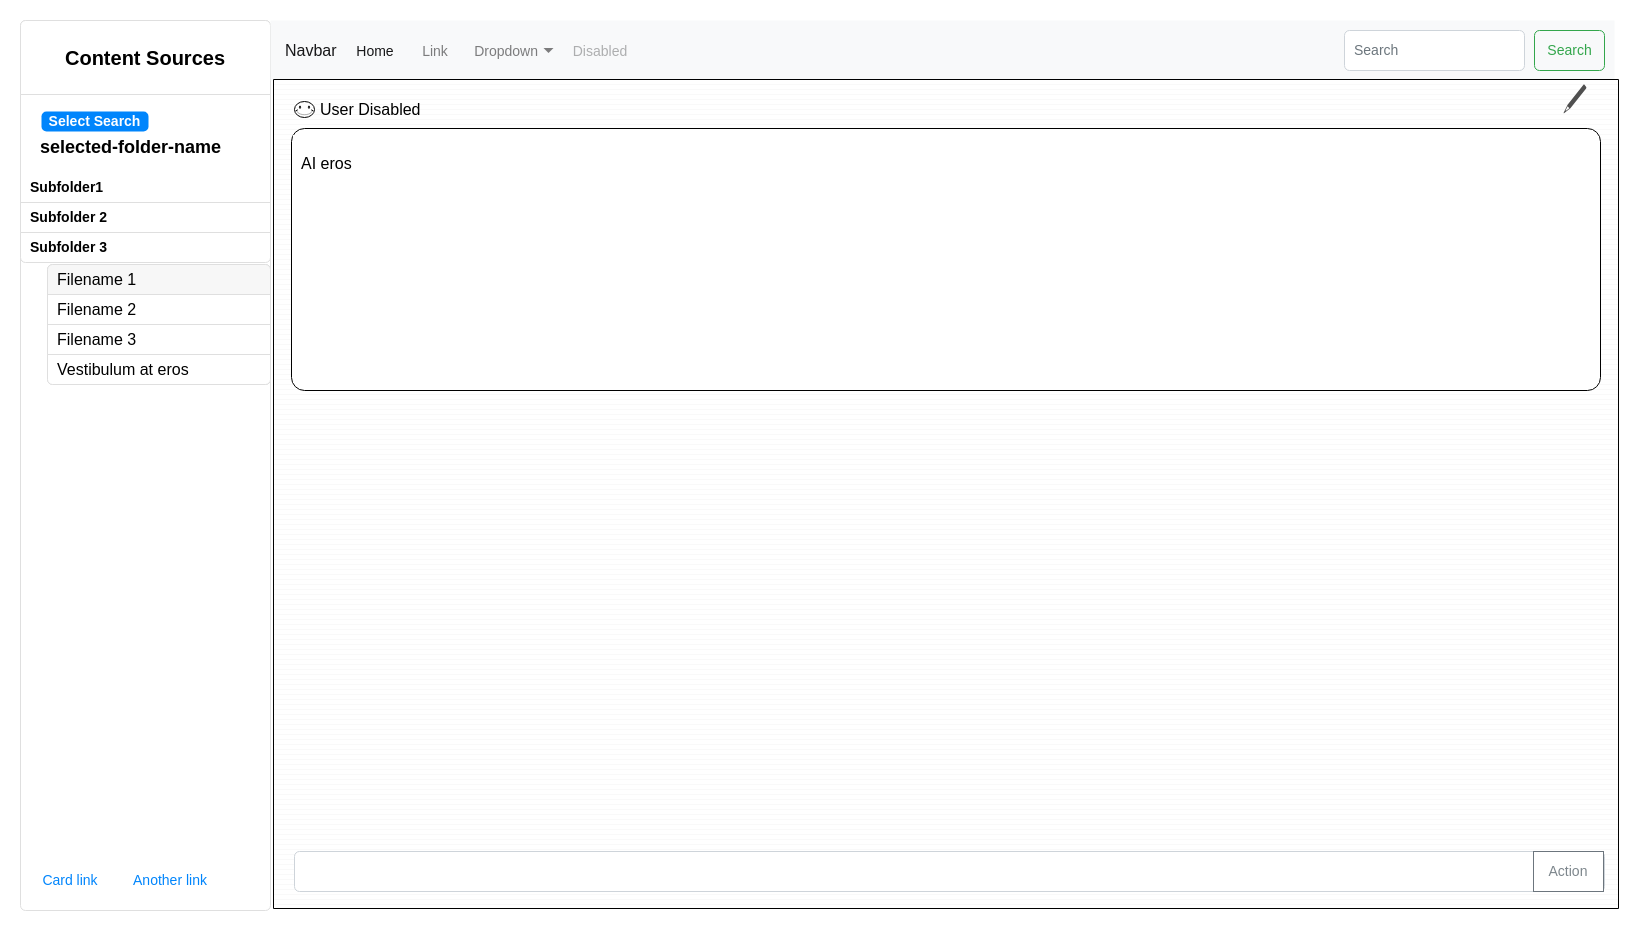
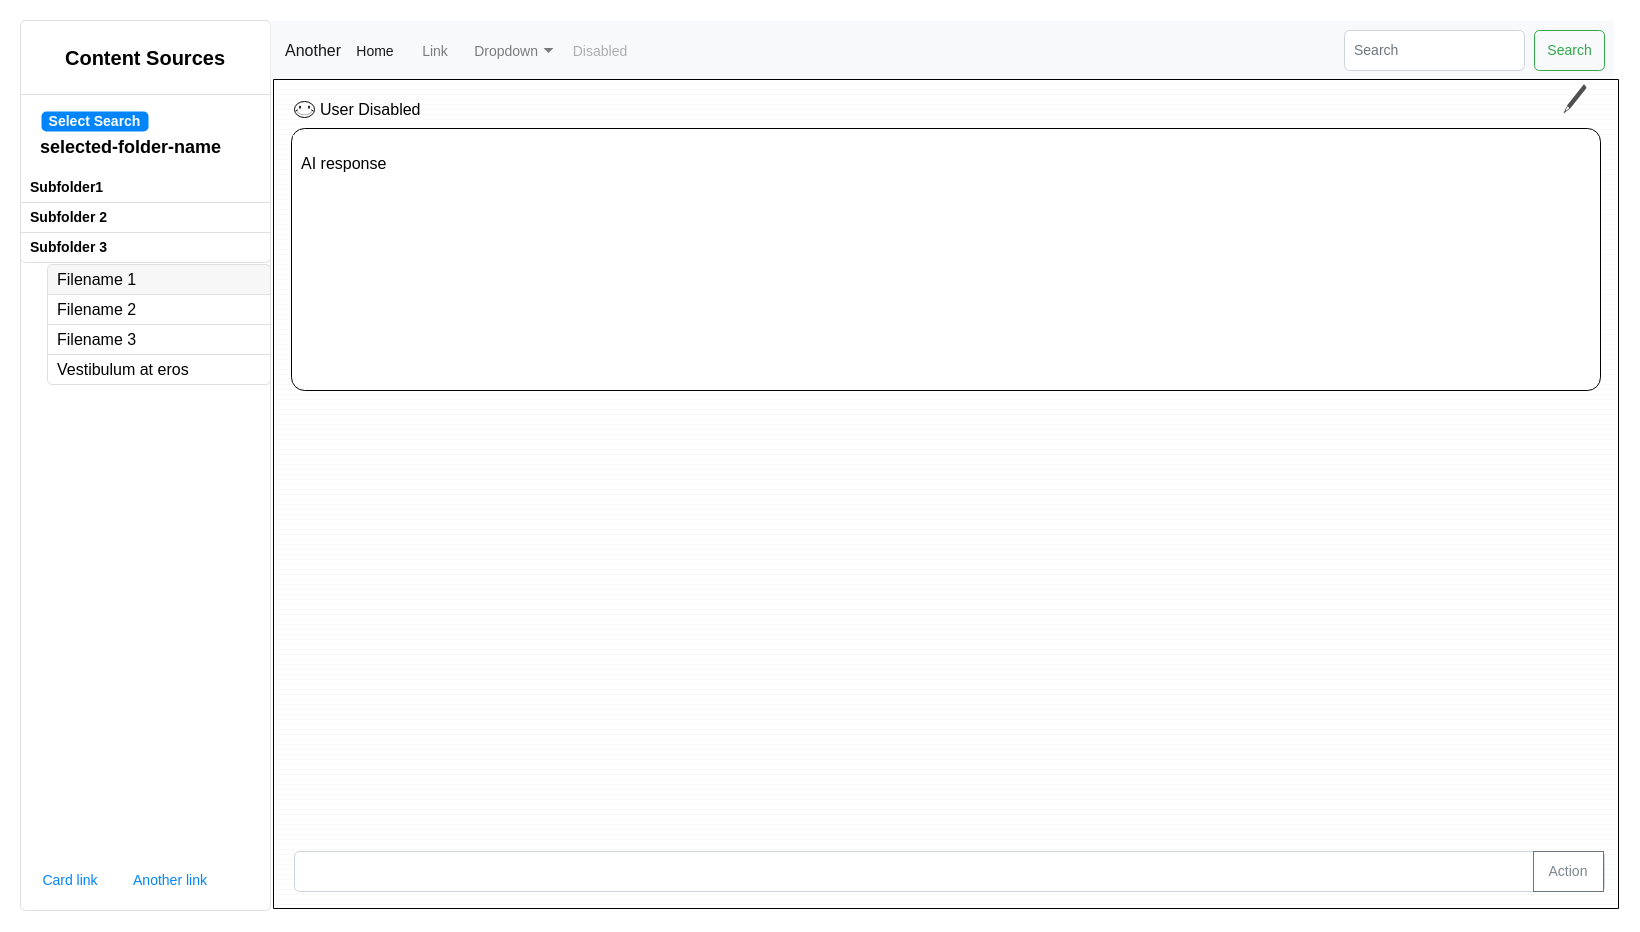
  <mxCell id="0" />
  <mxCell id="1" parent="0" />
  <mxCell id="2" value="" style="html=1;shadow=0;dashed=0;shape=mxgraph.bootstrap.rrect;rSize=5;strokeColor=#DFDFDF;html=1;whiteSpace=wrap;fillColor=#ffffff;fontColor=#000000;verticalAlign=bottom;align=left;spacing=20;spacingBottom=130;fontSize=14;" parent="1" vertex="1"><mxGeometry y="20" width="250" height="890" as="geometry" x="20" /></mxCell>
  <mxCell id="3" value="Content Sources" style="html=1;shadow=0;dashed=0;shape=mxgraph.bootstrap.topButton;rSize=5;perimeter=none;whiteSpace=wrap;fillColor=#FFFFFF;strokeColor=#DFDFDF;fontColor=#000000;resizeWidth=1;fontSize=20;fontStyle=1" parent="2" vertex="1"><mxGeometry width="250" height="74" relative="1" as="geometry" /></mxCell>
  <mxCell id="4" value="&lt;b&gt;&lt;font style=&quot;font-size: 20px&quot;&gt;&lt;br&gt;&lt;/font&gt;&lt;/b&gt;&lt;font style=&quot;font-size: 18px;&quot;&gt;&lt;b&gt;selected-folder-name&lt;br&gt;&lt;br&gt;&lt;br&gt;&lt;/b&gt;&lt;/font&gt;" style="perimeter=none;html=1;whiteSpace=wrap;fillColor=none;strokeColor=none;resizeWidth=1;verticalAlign=top;align=left;spacing=20;spacingTop=-10;fontSize=14;" parent="2" vertex="1"><mxGeometry width="250" height="76" relative="1" as="geometry"><mxPoint y="78" as="offset" /></mxGeometry></mxCell>
  <mxCell id="5" value="&lt;b&gt;Subfolder1&lt;/b&gt;" style="html=1;shadow=0;dashed=0;strokeColor=none;fontSize=14;fillColor=none;perimeter=none;whiteSpace=wrap;resizeWidth=1;align=left;spacing=10;" parent="2" vertex="1"><mxGeometry width="250" height="30" relative="1" as="geometry"><mxPoint y="152" as="offset" /></mxGeometry></mxCell>
  <mxCell id="6" value="&lt;b&gt;Subfolder 2&lt;/b&gt;" style="strokeColor=inherit;fillColor=inherit;gradientColor=inherit;fontColor=inherit;html=1;shadow=0;dashed=0;perimeter=none;fontSize=14;whiteSpace=wrap;resizeWidth=1;align=left;spacing=10;" parent="2" vertex="1"><mxGeometry width="250" height="30" relative="1" as="geometry"><mxPoint y="182" as="offset" /></mxGeometry></mxCell>
  <mxCell id="7" value="&lt;b&gt;Subfolder 3&lt;/b&gt;" style="strokeColor=inherit;fillColor=inherit;gradientColor=inherit;fontColor=inherit;html=1;shadow=0;dashed=0;shape=mxgraph.bootstrap.bottomButton;rSize=5;perimeter=none;fontSize=14;whiteSpace=wrap;resizeWidth=1;resizeHeight=0;align=left;spacing=10;" parent="2" vertex="1"><mxGeometry width="250" height="30" relative="1" as="geometry"><mxPoint y="212" as="offset" /></mxGeometry></mxCell>
  <mxCell id="8" value="Card link" style="html=1;shadow=0;dashed=0;shape=mxgraph.bootstrap.rrect;rSize=5;perimeter=none;whiteSpace=wrap;fillColor=none;strokeColor=none;fontColor=#0085FC;resizeWidth=1;fontSize=14;align=center;" parent="2" vertex="1"><mxGeometry y="1" width="80" height="40" relative="1" as="geometry"><mxPoint x="10" y="-50" as="offset" /></mxGeometry></mxCell>
  <mxCell id="9" value="Another link" style="html=1;shadow=0;dashed=0;shape=mxgraph.bootstrap.rrect;rSize=5;perimeter=none;whiteSpace=wrap;fillColor=none;strokeColor=none;fontColor=#0085FC;resizeWidth=1;fontSize=14;align=center;" parent="2" vertex="1"><mxGeometry y="1" width="100" height="40" relative="1" as="geometry"><mxPoint x="100" y="-50" as="offset" /></mxGeometry></mxCell>
  <mxCell id="10" value="Select Search" style="html=1;shadow=0;dashed=0;shape=mxgraph.bootstrap.rrect;rSize=5;strokeColor=none;strokeWidth=1;fillColor=#0085FC;fontColor=#FFFFFF;whiteSpace=wrap;align=center;verticalAlign=middle;spacingLeft=0;fontStyle=1;fontSize=14;spacing=5;" parent="2" vertex="1"><mxGeometry x="21" y="91" width="107" height="20" as="geometry" /></mxCell>
  <mxCell id="11" value="" style="html=1;shadow=0;dashed=0;shape=mxgraph.bootstrap.rrect;rSize=5;strokeColor=#DFDFDF;html=1;whiteSpace=wrap;fillColor=#FFFFFF;fontColor=#000000;fontSize=16;" parent="2" vertex="1"><mxGeometry x="27" y="244" width="223" height="120" as="geometry" /></mxCell>
  <mxCell id="12" value="Filename 1" style="html=1;shadow=0;dashed=0;shape=mxgraph.bootstrap.topButton;strokeColor=inherit;fillColor=#F7F7F7;rSize=5;perimeter=none;whiteSpace=wrap;resizeWidth=1;align=left;spacing=10;fontSize=16;" parent="11" vertex="1"><mxGeometry width="223" height="30" relative="1" as="geometry" /></mxCell>
  <mxCell id="13" value="Filename 2" style="strokeColor=inherit;fillColor=inherit;gradientColor=inherit;fontColor=inherit;html=1;shadow=0;dashed=0;perimeter=none;whiteSpace=wrap;resizeWidth=1;align=left;spacing=10;fontSize=16;" parent="11" vertex="1"><mxGeometry width="223" height="30" relative="1" as="geometry"><mxPoint y="30" as="offset" /></mxGeometry></mxCell>
  <mxCell id="14" value="Filename 3" style="strokeColor=inherit;fillColor=inherit;gradientColor=inherit;fontColor=inherit;html=1;shadow=0;dashed=0;perimeter=none;whiteSpace=wrap;resizeWidth=1;align=left;spacing=10;fontSize=16;" parent="11" vertex="1"><mxGeometry width="223" height="30" relative="1" as="geometry"><mxPoint y="60" as="offset" /></mxGeometry></mxCell>
  <mxCell id="15" value="Vestibulum at eros" style="strokeColor=inherit;fillColor=inherit;gradientColor=inherit;fontColor=inherit;html=1;shadow=0;dashed=0;shape=mxgraph.bootstrap.bottomButton;rSize=5;perimeter=none;whiteSpace=wrap;resizeWidth=1;resizeHeight=0;align=left;spacing=10;fontSize=16;" parent="11" vertex="1"><mxGeometry y="1" width="223" height="30" relative="1" as="geometry"><mxPoint y="-30" as="offset" /></mxGeometry></mxCell>
- <mxCell id="16" value="Navbar" style="html=1;shadow=0;dashed=0;fillColor=#F8F9FA;strokeColor=none;fontSize=16;fontColor=#181819;align=left;spacing=15;" parent="1" vertex="1"><mxGeometry x="270" y="20" width="1344" height="60" as="geometry" /></mxCell>
+ <mxCell id="16" value="Another" style="html=1;shadow=0;dashed=0;fillColor=#F8F9FA;strokeColor=none;fontSize=16;fontColor=#181819;align=left;spacing=15;" parent="1" vertex="1"><mxGeometry x="270" y="20" width="1344" height="60" as="geometry" /></mxCell>
  <mxCell id="17" value="Home" style="fillColor=none;strokeColor=none;fontSize=14;fontColor=#181819;align=center;" parent="16" vertex="1"><mxGeometry width="70" height="40" relative="1" as="geometry"><mxPoint x="70" y="10" as="offset" /></mxGeometry></mxCell>
  <mxCell id="18" value="Link" style="fillColor=none;strokeColor=none;fontSize=14;fontColor=#7C7C7D;align=center;" parent="16" vertex="1"><mxGeometry width="50" height="40" relative="1" as="geometry"><mxPoint x="140" y="10" as="offset" /></mxGeometry></mxCell>
  <mxCell id="19" value="Dropdown" style="fillColor=none;strokeColor=none;fontSize=14;fontColor=#7C7C7D;align=right;spacingRight=20;" parent="16" vertex="1"><mxGeometry width="100" height="40" relative="1" as="geometry"><mxPoint x="190" y="10" as="offset" /></mxGeometry></mxCell>
  <mxCell id="20" value="" style="shape=triangle;direction=south;fillColor=#7C7C7D;strokeColor=none;perimeter=none;fontSize=16;" parent="19" vertex="1"><mxGeometry x="1" y="0.5" width="10" height="5" relative="1" as="geometry"><mxPoint x="-17" y="-2.5" as="offset" /></mxGeometry></mxCell>
  <mxCell id="21" value="Disabled" style="fillColor=none;strokeColor=none;fontSize=14;fontColor=#ADAEAF;align=center;" parent="16" vertex="1"><mxGeometry width="80" height="40" relative="1" as="geometry"><mxPoint x="290" y="10" as="offset" /></mxGeometry></mxCell>
  <mxCell id="22" value="Search" style="html=1;shadow=0;dashed=0;shape=mxgraph.bootstrap.rrect;rSize=5;fontSize=14;fontColor=#33A64C;strokeColor=#33A64C;fillColor=none;" parent="16" vertex="1"><mxGeometry x="1" width="70" height="40" relative="1" as="geometry"><mxPoint x="-80" y="10" as="offset" /></mxGeometry></mxCell>
  <mxCell id="23" value="Search" style="html=1;shadow=0;dashed=0;shape=mxgraph.bootstrap.rrect;rSize=5;fontSize=14;fontColor=#6C767D;strokeColor=#CED4DA;fillColor=#ffffff;align=left;spacing=10;" parent="16" vertex="1"><mxGeometry x="1" width="180" height="40" relative="1" as="geometry"><mxPoint x="-270" y="10" as="offset" /></mxGeometry></mxCell>
  <mxCell id="24" value="" style="verticalLabelPosition=bottom;verticalAlign=top;html=1;shape=mxgraph.basic.patternFillRect;fillStyle=hor;step=5;fillStrokeWidth=0.2;fillStrokeColor=#dddddd;fontSize=16;" parent="1" vertex="1"><mxGeometry x="273" y="79" width="1345" height="829" as="geometry" /></mxCell>
  <mxCell id="25" value="User Disabled" style="text;strokeColor=none;fillColor=none;html=1;align=left;verticalAlign=middle;whiteSpace=wrap;rounded=0;fontSize=16;" parent="1" vertex="1"><mxGeometry x="318" y="94" width="969" height="30" as="geometry" /></mxCell>
  <mxCell id="26" value="" style="verticalLabelPosition=bottom;verticalAlign=top;html=1;shape=mxgraph.basic.smiley;fontSize=16;" parent="1" vertex="1"><mxGeometry x="294" y="101" width="20" height="16" as="geometry" /></mxCell>
- <mxCell id="27" value="&lt;br&gt;&amp;nbsp; AI eros" style="rounded=1;whiteSpace=wrap;html=1;labelBackgroundColor=#FFFFFF;labelBorderColor=none;fontColor=#000000;fillColor=#FFFFFF;fontSize=16;align=left;verticalAlign=top;arcSize=5;" parent="1" vertex="1"><mxGeometry x="291" y="128" width="1309" height="262" as="geometry" /></mxCell>
+ <mxCell id="27" value="&lt;br&gt;&amp;nbsp; AI response" style="rounded=1;whiteSpace=wrap;html=1;labelBackgroundColor=#FFFFFF;labelBorderColor=none;fontColor=#000000;fillColor=#FFFFFF;fontSize=16;align=left;verticalAlign=top;arcSize=5;" parent="1" vertex="1"><mxGeometry x="291" y="128" width="1309" height="262" as="geometry" /></mxCell>
  <mxCell id="28" value="" style="sketch=0;pointerEvents=1;shadow=0;dashed=0;html=1;strokeColor=none;fillColor=#505050;labelPosition=center;verticalLabelPosition=bottom;verticalAlign=top;outlineConnect=0;align=center;shape=mxgraph.office.concepts.writing_pencil;fontSize=16;" parent="1" vertex="1"><mxGeometry x="1563" y="84" width="23" height="29" as="geometry" /></mxCell>
  <mxCell id="29" value="" style="html=1;shadow=0;dashed=0;shape=mxgraph.bootstrap.rrect;rSize=5;strokeColor=#CED4DA;html=1;whiteSpace=wrap;fillColor=#FFFFFF;fontColor=#7D868C;align=left;spacing=15;spacingLeft=40;fontSize=14;" parent="1" vertex="1"><mxGeometry x="294" y="851" width="1310" height="40" as="geometry" /></mxCell>
  <mxCell id="30" value="Action" style="html=1;shadow=0;dashed=0;strokeColor=#6C757D;gradientColor=inherit;fontColor=inherit;fillColor=inherit;perimeter=none;whiteSpace=wrap;resizeHeight=1;fontSize=14;" parent="29" vertex="1"><mxGeometry x="1" width="70" height="40" relative="1" as="geometry"><mxPoint x="-71" as="offset" /></mxGeometry></mxCell>
